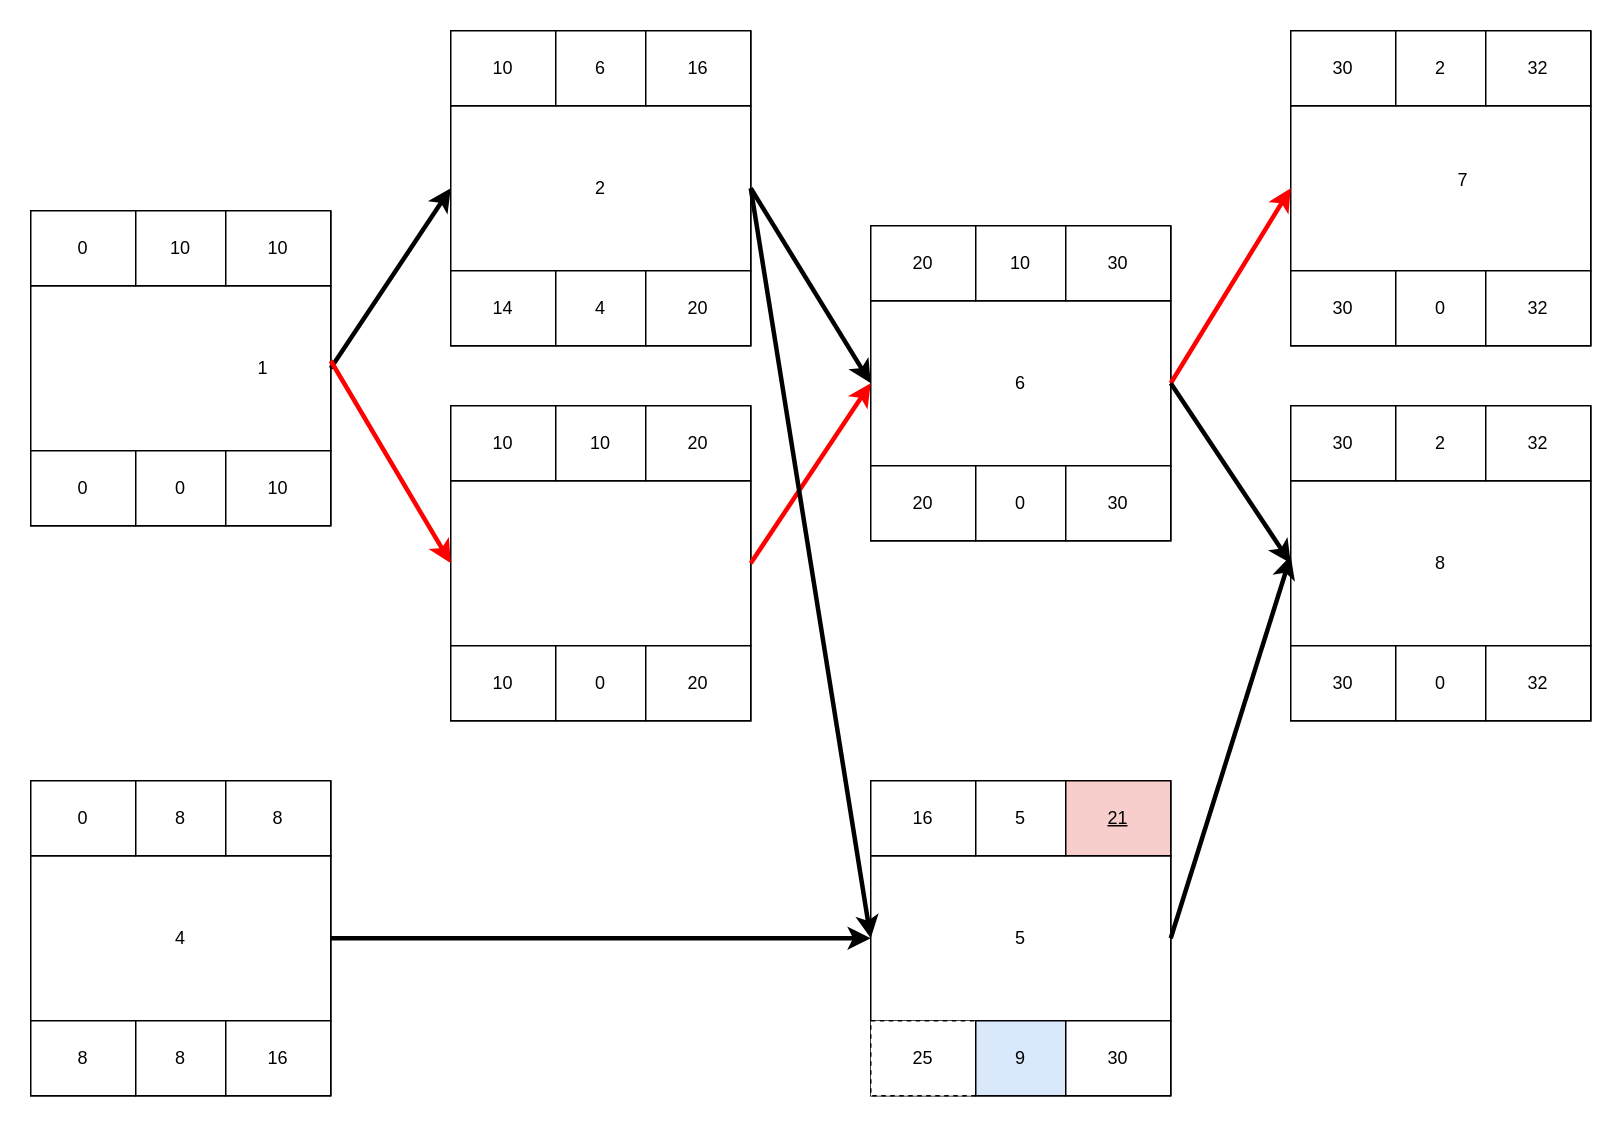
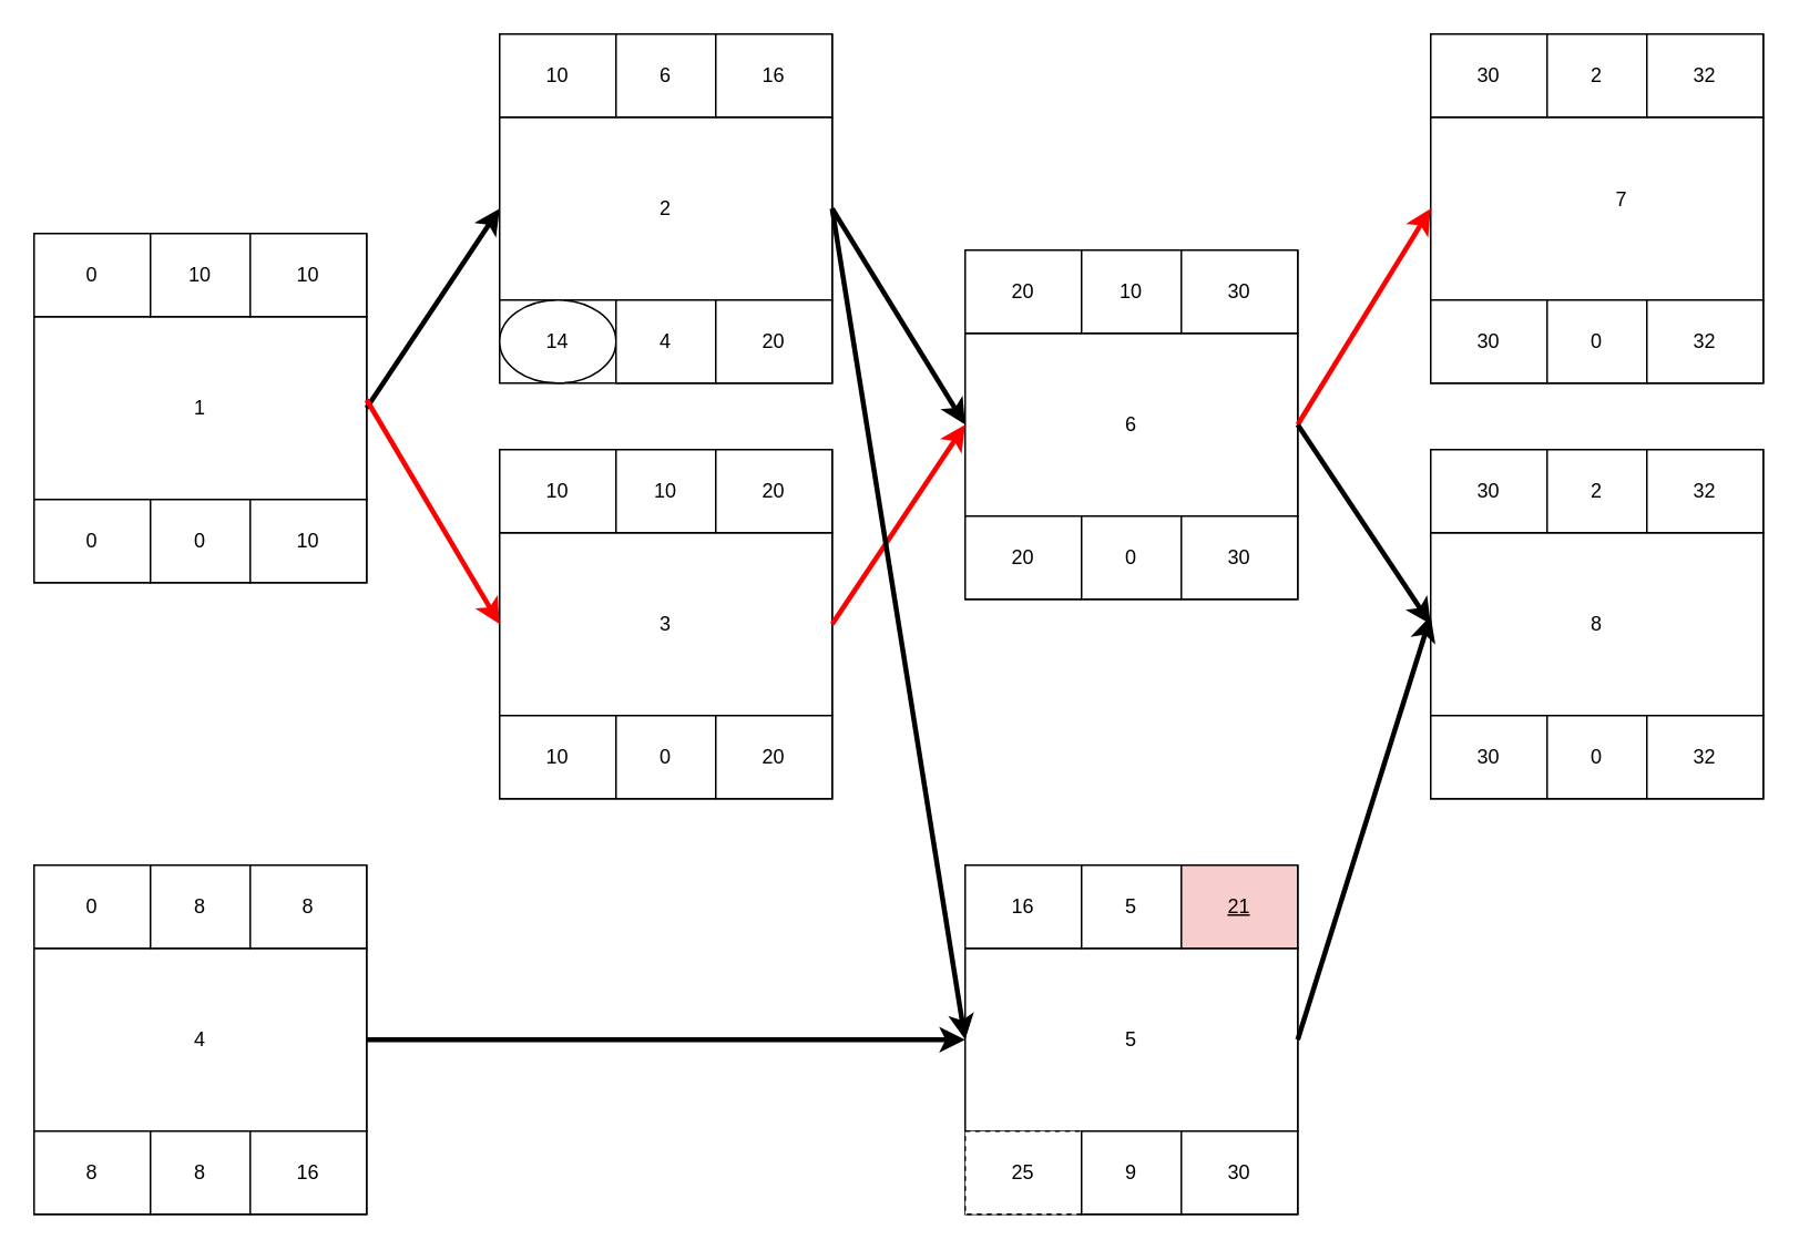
  <mxCell id="0" />
  <mxCell id="1" parent="0" />
  <mxCell id="2" value="" style="swimlane;startSize=0;" vertex="1" parent="1"><mxGeometry x="20" y="140" width="200" height="210" as="geometry" /></mxCell>
  <mxCell id="3" value="" style="rounded=0;whiteSpace=wrap;html=1;" vertex="1" parent="2"><mxGeometry y="50" width="200" height="110" as="geometry" /></mxCell>
  <mxCell id="4" value="0" style="rounded=0;whiteSpace=wrap;html=1;" vertex="1" parent="2"><mxGeometry y="160" width="70" height="50" as="geometry" /></mxCell>
  <mxCell id="5" value="0" style="rounded=0;whiteSpace=wrap;html=1;" vertex="1" parent="2"><mxGeometry x="70" y="160" width="60" height="50" as="geometry" /></mxCell>
  <mxCell id="6" value="10" style="rounded=0;whiteSpace=wrap;html=1;" vertex="1" parent="2"><mxGeometry x="130" y="160" width="70" height="50" as="geometry" /></mxCell>
  <mxCell id="7" value="0" style="rounded=0;whiteSpace=wrap;html=1;" vertex="1" parent="2"><mxGeometry width="70" height="50" as="geometry" /></mxCell>
  <mxCell id="8" value="" style="rounded=0;whiteSpace=wrap;html=1;" vertex="1" parent="2"><mxGeometry x="70" width="60" height="50" as="geometry" /></mxCell>
  <mxCell id="9" value="10" style="rounded=0;whiteSpace=wrap;html=1;" vertex="1" parent="2"><mxGeometry x="130" width="70" height="50" as="geometry" /></mxCell>
- <mxCell id="10" value="1" style="text;html=1;align=center;verticalAlign=middle;whiteSpace=wrap;rounded=0;" vertex="1" parent="2"><mxGeometry x="125" y="90" width="60" height="30" as="geometry" /></mxCell>
+ <mxCell id="10" value="1" style="text;html=1;align=center;verticalAlign=middle;whiteSpace=wrap;rounded=0;" vertex="1" parent="2"><mxGeometry x="70" y="90" width="60" height="30" as="geometry" /></mxCell>
  <mxCell id="11" value="10" style="text;html=1;align=center;verticalAlign=middle;whiteSpace=wrap;rounded=0;" vertex="1" parent="2"><mxGeometry x="70" y="10" width="60" height="30" as="geometry" /></mxCell>
  <mxCell id="12" value="" style="swimlane;startSize=0;" vertex="1" parent="1"><mxGeometry x="300" y="20" width="200" height="210" as="geometry" /></mxCell>
  <mxCell id="13" value="" style="rounded=0;whiteSpace=wrap;html=1;" vertex="1" parent="12"><mxGeometry y="50" width="200" height="110" as="geometry" /></mxCell>
- <mxCell id="14" value="14" style="rounded=0;whiteSpace=wrap;html=1;" vertex="1" parent="12"><mxGeometry y="160" width="70" height="50" as="geometry" /></mxCell>
+ <mxCell id="14" value="14" style="ellipse;whiteSpace=wrap;html=1;" vertex="1" parent="12"><mxGeometry y="160" width="70" height="50" as="geometry" /></mxCell>
  <mxCell id="15" value="4" style="rounded=0;whiteSpace=wrap;html=1;" vertex="1" parent="12"><mxGeometry x="70" y="160" width="60" height="50" as="geometry" /></mxCell>
  <mxCell id="16" value="20" style="rounded=0;whiteSpace=wrap;html=1;" vertex="1" parent="12"><mxGeometry x="130" y="160" width="70" height="50" as="geometry" /></mxCell>
  <mxCell id="17" value="10" style="rounded=0;whiteSpace=wrap;html=1;" vertex="1" parent="12"><mxGeometry width="70" height="50" as="geometry" /></mxCell>
  <mxCell id="18" value="" style="rounded=0;whiteSpace=wrap;html=1;" vertex="1" parent="12"><mxGeometry x="70" width="60" height="50" as="geometry" /></mxCell>
  <mxCell id="19" value="16" style="rounded=0;whiteSpace=wrap;html=1;" vertex="1" parent="12"><mxGeometry x="130" width="70" height="50" as="geometry" /></mxCell>
  <mxCell id="20" value="2" style="text;html=1;align=center;verticalAlign=middle;whiteSpace=wrap;rounded=0;" vertex="1" parent="12"><mxGeometry x="70" y="90" width="60" height="30" as="geometry" /></mxCell>
  <mxCell id="21" value="6" style="text;html=1;align=center;verticalAlign=middle;whiteSpace=wrap;rounded=0;" vertex="1" parent="12"><mxGeometry x="70" y="10" width="60" height="30" as="geometry" /></mxCell>
  <mxCell id="22" value="" style="endArrow=classic;html=1;rounded=0;exitX=1;exitY=0.5;exitDx=0;exitDy=0;entryX=0;entryY=0.5;entryDx=0;entryDy=0;strokeColor=#000000;strokeWidth=3;" edge="1" parent="1" source="3" target="12"><mxGeometry width="50" height="50" relative="1" as="geometry"><mxPoint x="710" y="580" as="sourcePoint" /><mxPoint x="760" y="530" as="targetPoint" /></mxGeometry></mxCell>
  <mxCell id="23" value="" style="swimlane;startSize=0;" vertex="1" parent="1"><mxGeometry x="300" y="270" width="200" height="210" as="geometry" /></mxCell>
  <mxCell id="24" value="" style="rounded=0;whiteSpace=wrap;html=1;" vertex="1" parent="23"><mxGeometry y="50" width="200" height="110" as="geometry" /></mxCell>
  <mxCell id="25" value="10" style="rounded=0;whiteSpace=wrap;html=1;" vertex="1" parent="23"><mxGeometry y="160" width="70" height="50" as="geometry" /></mxCell>
  <mxCell id="26" value="0" style="rounded=0;whiteSpace=wrap;html=1;" vertex="1" parent="23"><mxGeometry x="70" y="160" width="60" height="50" as="geometry" /></mxCell>
  <mxCell id="27" value="20" style="rounded=0;whiteSpace=wrap;html=1;" vertex="1" parent="23"><mxGeometry x="130" y="160" width="70" height="50" as="geometry" /></mxCell>
  <mxCell id="28" value="10" style="rounded=0;whiteSpace=wrap;html=1;" vertex="1" parent="23"><mxGeometry width="70" height="50" as="geometry" /></mxCell>
  <mxCell id="29" value="" style="rounded=0;whiteSpace=wrap;html=1;" vertex="1" parent="23"><mxGeometry x="70" width="60" height="50" as="geometry" /></mxCell>
  <mxCell id="30" value="20" style="rounded=0;whiteSpace=wrap;html=1;" vertex="1" parent="23"><mxGeometry x="130" width="70" height="50" as="geometry" /></mxCell>
+ <mxCell id="31" value="3" style="text;html=1;align=center;verticalAlign=middle;whiteSpace=wrap;rounded=0;" vertex="1" parent="23"><mxGeometry x="70" y="90" width="60" height="30" as="geometry" /></mxCell>
  <mxCell id="32" value="&lt;div&gt;10&lt;/div&gt;" style="text;html=1;align=center;verticalAlign=middle;whiteSpace=wrap;rounded=0;" vertex="1" parent="23"><mxGeometry x="70" y="10" width="60" height="30" as="geometry" /></mxCell>
  <mxCell id="33" value="" style="swimlane;startSize=0;" vertex="1" parent="1"><mxGeometry x="20" y="520" width="200" height="210" as="geometry" /></mxCell>
  <mxCell id="34" value="" style="rounded=0;whiteSpace=wrap;html=1;" vertex="1" parent="33"><mxGeometry y="50" width="200" height="110" as="geometry" /></mxCell>
  <mxCell id="35" value="8" style="rounded=0;whiteSpace=wrap;html=1;" vertex="1" parent="33"><mxGeometry y="160" width="70" height="50" as="geometry" /></mxCell>
  <mxCell id="36" value="8" style="rounded=0;whiteSpace=wrap;html=1;" vertex="1" parent="33"><mxGeometry x="70" y="160" width="60" height="50" as="geometry" /></mxCell>
  <mxCell id="37" value="16" style="rounded=0;whiteSpace=wrap;html=1;" vertex="1" parent="33"><mxGeometry x="130" y="160" width="70" height="50" as="geometry" /></mxCell>
  <mxCell id="38" value="0" style="rounded=0;whiteSpace=wrap;html=1;" vertex="1" parent="33"><mxGeometry width="70" height="50" as="geometry" /></mxCell>
  <mxCell id="39" value="" style="rounded=0;whiteSpace=wrap;html=1;" vertex="1" parent="33"><mxGeometry x="70" width="60" height="50" as="geometry" /></mxCell>
  <mxCell id="40" value="8" style="rounded=0;whiteSpace=wrap;html=1;" vertex="1" parent="33"><mxGeometry x="130" width="70" height="50" as="geometry" /></mxCell>
  <mxCell id="41" value="4" style="text;html=1;align=center;verticalAlign=middle;whiteSpace=wrap;rounded=0;" vertex="1" parent="33"><mxGeometry x="70" y="90" width="60" height="30" as="geometry" /></mxCell>
  <mxCell id="42" value="8" style="text;html=1;align=center;verticalAlign=middle;whiteSpace=wrap;rounded=0;" vertex="1" parent="33"><mxGeometry x="70" y="10" width="60" height="30" as="geometry" /></mxCell>
  <mxCell id="43" value="" style="swimlane;startSize=0;" vertex="1" parent="1"><mxGeometry x="580" y="520" width="200" height="210" as="geometry" /></mxCell>
  <mxCell id="44" value="" style="rounded=0;whiteSpace=wrap;html=1;" vertex="1" parent="43"><mxGeometry y="50" width="200" height="110" as="geometry" /></mxCell>
  <mxCell id="45" value="25" style="rounded=0;whiteSpace=wrap;html=1;dashed=1;" vertex="1" parent="43"><mxGeometry y="160" width="70" height="50" as="geometry" /></mxCell>
- <mxCell id="46" value="9" style="rounded=0;whiteSpace=wrap;html=1;fillColor=#dae8fc;" vertex="1" parent="43"><mxGeometry x="70" y="160" width="60" height="50" as="geometry" /></mxCell>
+ <mxCell id="46" value="9" style="rounded=0;whiteSpace=wrap;html=1;" vertex="1" parent="43"><mxGeometry x="70" y="160" width="60" height="50" as="geometry" /></mxCell>
  <mxCell id="47" value="30" style="rounded=0;whiteSpace=wrap;html=1;" vertex="1" parent="43"><mxGeometry x="130" y="160" width="70" height="50" as="geometry" /></mxCell>
  <mxCell id="48" value="16" style="rounded=0;whiteSpace=wrap;html=1;" vertex="1" parent="43"><mxGeometry width="70" height="50" as="geometry" /></mxCell>
  <mxCell id="49" value="" style="rounded=0;whiteSpace=wrap;html=1;" vertex="1" parent="43"><mxGeometry x="70" width="60" height="50" as="geometry" /></mxCell>
  <mxCell id="50" value="21" style="rounded=0;whiteSpace=wrap;html=1;fontStyle=4;fillColor=#f8cecc;" vertex="1" parent="43"><mxGeometry x="130" width="70" height="50" as="geometry" /></mxCell>
  <mxCell id="51" value="5" style="text;html=1;align=center;verticalAlign=middle;whiteSpace=wrap;rounded=0;" vertex="1" parent="43"><mxGeometry x="70" y="90" width="60" height="30" as="geometry" /></mxCell>
  <mxCell id="52" value="5" style="text;html=1;align=center;verticalAlign=middle;whiteSpace=wrap;rounded=0;" vertex="1" parent="43"><mxGeometry x="70" y="10" width="60" height="30" as="geometry" /></mxCell>
  <mxCell id="53" value="" style="swimlane;startSize=0;" vertex="1" parent="1"><mxGeometry x="580" y="150" width="200" height="210" as="geometry" /></mxCell>
  <mxCell id="54" value="" style="rounded=0;whiteSpace=wrap;html=1;" vertex="1" parent="53"><mxGeometry y="50" width="200" height="110" as="geometry" /></mxCell>
  <mxCell id="55" value="20" style="rounded=0;whiteSpace=wrap;html=1;" vertex="1" parent="53"><mxGeometry y="160" width="70" height="50" as="geometry" /></mxCell>
  <mxCell id="56" value="0" style="rounded=0;whiteSpace=wrap;html=1;" vertex="1" parent="53"><mxGeometry x="70" y="160" width="60" height="50" as="geometry" /></mxCell>
  <mxCell id="57" value="30" style="rounded=0;whiteSpace=wrap;html=1;" vertex="1" parent="53"><mxGeometry x="130" y="160" width="70" height="50" as="geometry" /></mxCell>
  <mxCell id="58" value="20" style="rounded=0;whiteSpace=wrap;html=1;" vertex="1" parent="53"><mxGeometry width="70" height="50" as="geometry" /></mxCell>
  <mxCell id="59" value="" style="rounded=0;whiteSpace=wrap;html=1;" vertex="1" parent="53"><mxGeometry x="70" width="60" height="50" as="geometry" /></mxCell>
  <mxCell id="60" value="30" style="rounded=0;whiteSpace=wrap;html=1;" vertex="1" parent="53"><mxGeometry x="130" width="70" height="50" as="geometry" /></mxCell>
  <mxCell id="61" value="6" style="text;html=1;align=center;verticalAlign=middle;whiteSpace=wrap;rounded=0;" vertex="1" parent="53"><mxGeometry x="70" y="90" width="60" height="30" as="geometry" /></mxCell>
  <mxCell id="62" value="10" style="text;html=1;align=center;verticalAlign=middle;whiteSpace=wrap;rounded=0;" vertex="1" parent="53"><mxGeometry x="70" y="10" width="60" height="30" as="geometry" /></mxCell>
  <mxCell id="63" value="" style="swimlane;startSize=0;" vertex="1" parent="1"><mxGeometry x="860" y="20" width="200" height="210" as="geometry" /></mxCell>
  <mxCell id="64" value="" style="rounded=0;whiteSpace=wrap;html=1;" vertex="1" parent="63"><mxGeometry y="50" width="200" height="110" as="geometry" /></mxCell>
  <mxCell id="65" value="30" style="rounded=0;whiteSpace=wrap;html=1;" vertex="1" parent="63"><mxGeometry y="160" width="70" height="50" as="geometry" /></mxCell>
  <mxCell id="66" value="0" style="rounded=0;whiteSpace=wrap;html=1;" vertex="1" parent="63"><mxGeometry x="70" y="160" width="60" height="50" as="geometry" /></mxCell>
  <mxCell id="67" value="32" style="rounded=0;whiteSpace=wrap;html=1;" vertex="1" parent="63"><mxGeometry x="130" y="160" width="70" height="50" as="geometry" /></mxCell>
  <mxCell id="68" value="30" style="rounded=0;whiteSpace=wrap;html=1;" vertex="1" parent="63"><mxGeometry width="70" height="50" as="geometry" /></mxCell>
  <mxCell id="69" value="" style="rounded=0;whiteSpace=wrap;html=1;" vertex="1" parent="63"><mxGeometry x="70" width="60" height="50" as="geometry" /></mxCell>
  <mxCell id="70" value="32" style="rounded=0;whiteSpace=wrap;html=1;" vertex="1" parent="63"><mxGeometry x="130" width="70" height="50" as="geometry" /></mxCell>
  <mxCell id="71" value="7" style="text;html=1;align=center;verticalAlign=middle;whiteSpace=wrap;rounded=0;" vertex="1" parent="63"><mxGeometry x="85" y="85" width="60" height="30" as="geometry" /></mxCell>
  <mxCell id="72" value="2" style="text;html=1;align=center;verticalAlign=middle;whiteSpace=wrap;rounded=0;" vertex="1" parent="63"><mxGeometry x="70" y="10" width="60" height="30" as="geometry" /></mxCell>
  <mxCell id="73" value="" style="swimlane;startSize=0;" vertex="1" parent="1"><mxGeometry x="860" y="270" width="200" height="210" as="geometry" /></mxCell>
  <mxCell id="74" value="" style="rounded=0;whiteSpace=wrap;html=1;" vertex="1" parent="73"><mxGeometry y="50" width="200" height="110" as="geometry" /></mxCell>
  <mxCell id="75" value="30" style="rounded=0;whiteSpace=wrap;html=1;" vertex="1" parent="73"><mxGeometry y="160" width="70" height="50" as="geometry" /></mxCell>
  <mxCell id="76" value="0" style="rounded=0;whiteSpace=wrap;html=1;" vertex="1" parent="73"><mxGeometry x="70" y="160" width="60" height="50" as="geometry" /></mxCell>
  <mxCell id="77" value="32" style="rounded=0;whiteSpace=wrap;html=1;" vertex="1" parent="73"><mxGeometry x="130" y="160" width="70" height="50" as="geometry" /></mxCell>
  <mxCell id="78" value="30" style="rounded=0;whiteSpace=wrap;html=1;" vertex="1" parent="73"><mxGeometry width="70" height="50" as="geometry" /></mxCell>
  <mxCell id="79" value="" style="rounded=0;whiteSpace=wrap;html=1;" vertex="1" parent="73"><mxGeometry x="70" width="60" height="50" as="geometry" /></mxCell>
  <mxCell id="80" value="32" style="rounded=0;whiteSpace=wrap;html=1;" vertex="1" parent="73"><mxGeometry x="130" width="70" height="50" as="geometry" /></mxCell>
  <mxCell id="81" value="8" style="text;html=1;align=center;verticalAlign=middle;whiteSpace=wrap;rounded=0;" vertex="1" parent="73"><mxGeometry x="70" y="90" width="60" height="30" as="geometry" /></mxCell>
  <mxCell id="82" value="2" style="text;html=1;align=center;verticalAlign=middle;whiteSpace=wrap;rounded=0;" vertex="1" parent="73"><mxGeometry x="70" y="10" width="60" height="30" as="geometry" /></mxCell>
  <mxCell id="83" value="" style="endArrow=classic;html=1;rounded=0;entryX=0;entryY=0.5;entryDx=0;entryDy=0;strokeColor=#FF0000;strokeWidth=3;" edge="1" parent="1" target="23"><mxGeometry width="50" height="50" relative="1" as="geometry"><mxPoint x="220" y="240" as="sourcePoint" /><mxPoint x="310" y="135" as="targetPoint" /></mxGeometry></mxCell>
  <mxCell id="84" value="" style="endArrow=classic;html=1;rounded=0;exitX=1;exitY=0.5;exitDx=0;exitDy=0;entryX=0;entryY=0.5;entryDx=0;entryDy=0;strokeColor=#000000;strokeWidth=3;" edge="1" parent="1" source="33" target="44"><mxGeometry width="50" height="50" relative="1" as="geometry"><mxPoint x="240" y="640" as="sourcePoint" /><mxPoint x="320" y="520" as="targetPoint" /></mxGeometry></mxCell>
  <mxCell id="85" value="" style="endArrow=classic;html=1;rounded=0;exitX=1;exitY=0.5;exitDx=0;exitDy=0;entryX=0;entryY=0.5;entryDx=0;entryDy=0;strokeColor=#000000;strokeWidth=3;" edge="1" parent="1" source="13" target="53"><mxGeometry width="50" height="50" relative="1" as="geometry"><mxPoint x="250" y="275" as="sourcePoint" /><mxPoint x="330" y="155" as="targetPoint" /></mxGeometry></mxCell>
  <mxCell id="86" value="" style="endArrow=classic;html=1;rounded=0;exitX=1;exitY=0.5;exitDx=0;exitDy=0;entryX=0;entryY=0.5;entryDx=0;entryDy=0;strokeColor=#FF0000;strokeWidth=3;" edge="1" parent="1" source="23" target="53"><mxGeometry width="50" height="50" relative="1" as="geometry"><mxPoint x="260" y="285" as="sourcePoint" /><mxPoint x="340" y="165" as="targetPoint" /></mxGeometry></mxCell>
  <mxCell id="87" value="" style="endArrow=classic;html=1;rounded=0;exitX=1;exitY=0.5;exitDx=0;exitDy=0;entryX=0;entryY=0.5;entryDx=0;entryDy=0;strokeColor=#000000;strokeWidth=3;" edge="1" parent="1" source="13" target="43"><mxGeometry width="50" height="50" relative="1" as="geometry"><mxPoint x="270" y="295" as="sourcePoint" /><mxPoint x="350" y="175" as="targetPoint" /></mxGeometry></mxCell>
  <mxCell id="88" value="" style="endArrow=classic;html=1;rounded=0;exitX=1;exitY=0.5;exitDx=0;exitDy=0;entryX=0;entryY=0.5;entryDx=0;entryDy=0;strokeColor=#FF0000;strokeWidth=3;" edge="1" parent="1" source="54" target="63"><mxGeometry width="50" height="50" relative="1" as="geometry"><mxPoint x="280" y="305" as="sourcePoint" /><mxPoint x="360" y="185" as="targetPoint" /></mxGeometry></mxCell>
  <mxCell id="89" value="" style="endArrow=classic;html=1;rounded=0;exitX=1;exitY=0.5;exitDx=0;exitDy=0;entryX=0;entryY=0.5;entryDx=0;entryDy=0;strokeColor=#000000;strokeWidth=3;" edge="1" parent="1" source="54" target="73"><mxGeometry width="50" height="50" relative="1" as="geometry"><mxPoint x="290" y="315" as="sourcePoint" /><mxPoint x="370" y="195" as="targetPoint" /></mxGeometry></mxCell>
  <mxCell id="90" value="" style="endArrow=classic;html=1;rounded=0;exitX=1;exitY=0.5;exitDx=0;exitDy=0;strokeColor=#000000;strokeWidth=3;" edge="1" parent="1" source="43"><mxGeometry width="50" height="50" relative="1" as="geometry"><mxPoint x="310" y="335" as="sourcePoint" /><mxPoint x="860" y="370" as="targetPoint" /></mxGeometry></mxCell>
